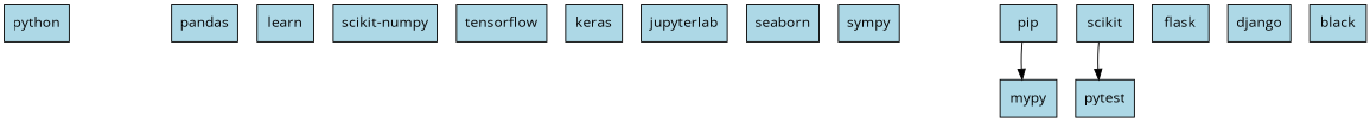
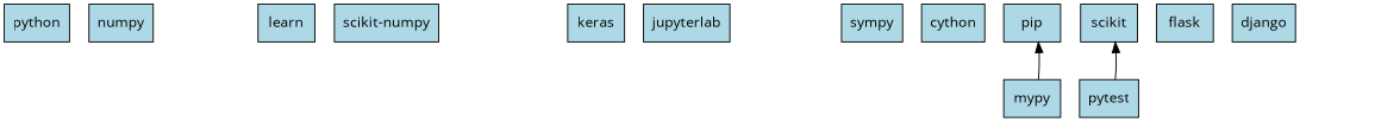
  digraph {
    fontname="Open Sans"
    node [fillcolor=lightblue fontname="Open Sans" shape=box style=filled]
    edge [fontname="Open Sans"]
    n1 [label=python]
-   n3 [label=pandas]
+   n2 [label=numpy]
    n4 [label=learn]
    n5 [label="scikit-numpy"]
-   n6 [label=tensorflow]
    n7 [label=keras]
    n8 [label=jupyterlab]
-   n9 [label=seaborn]
    n10 [label=sympy]
+   n11 [label=cython]
    n12 [label=pip]
    n13 [label=scikit]
    n14 [label=flask]
    n15 [label=django]
    n16 [label=pytest]
-   n17 [label=black]
    n18 [label=mypy]
-   n13 -> n16
-   n12 -> n18
+   n16 -> n13
+   n18 -> n12
  }
